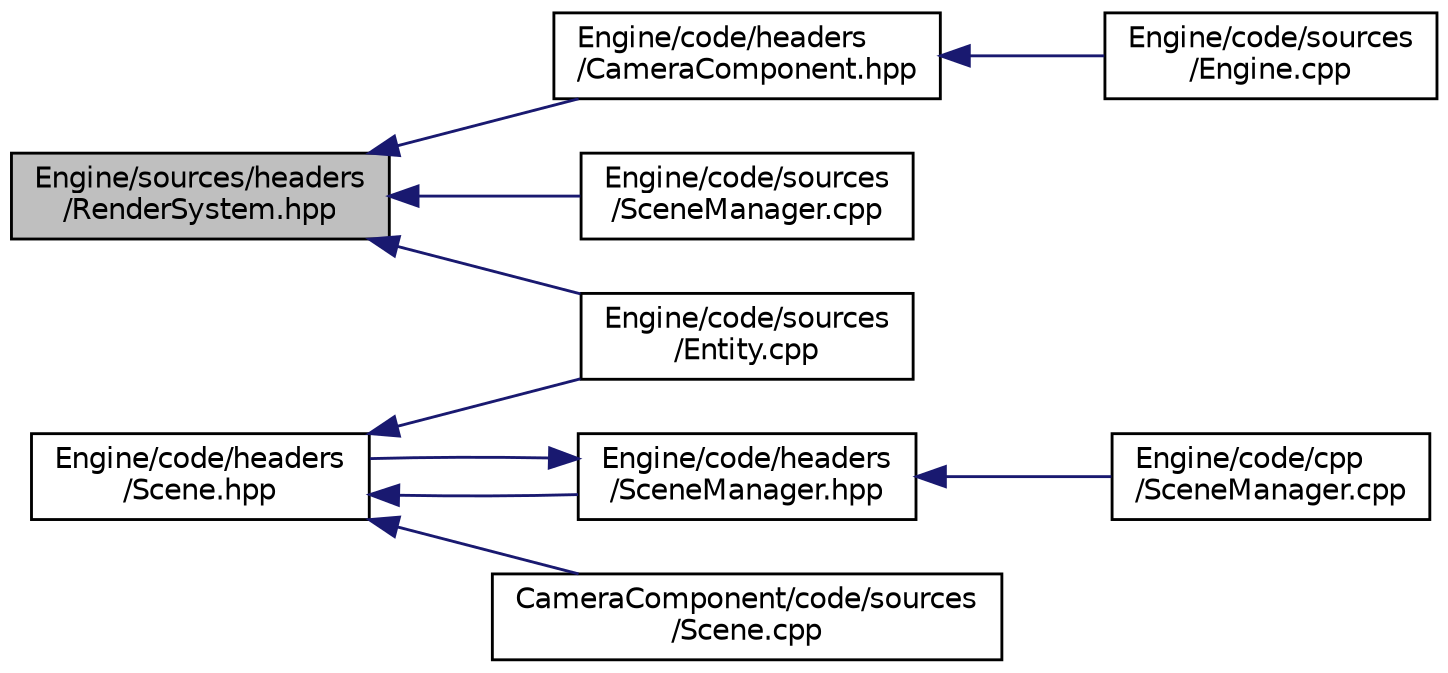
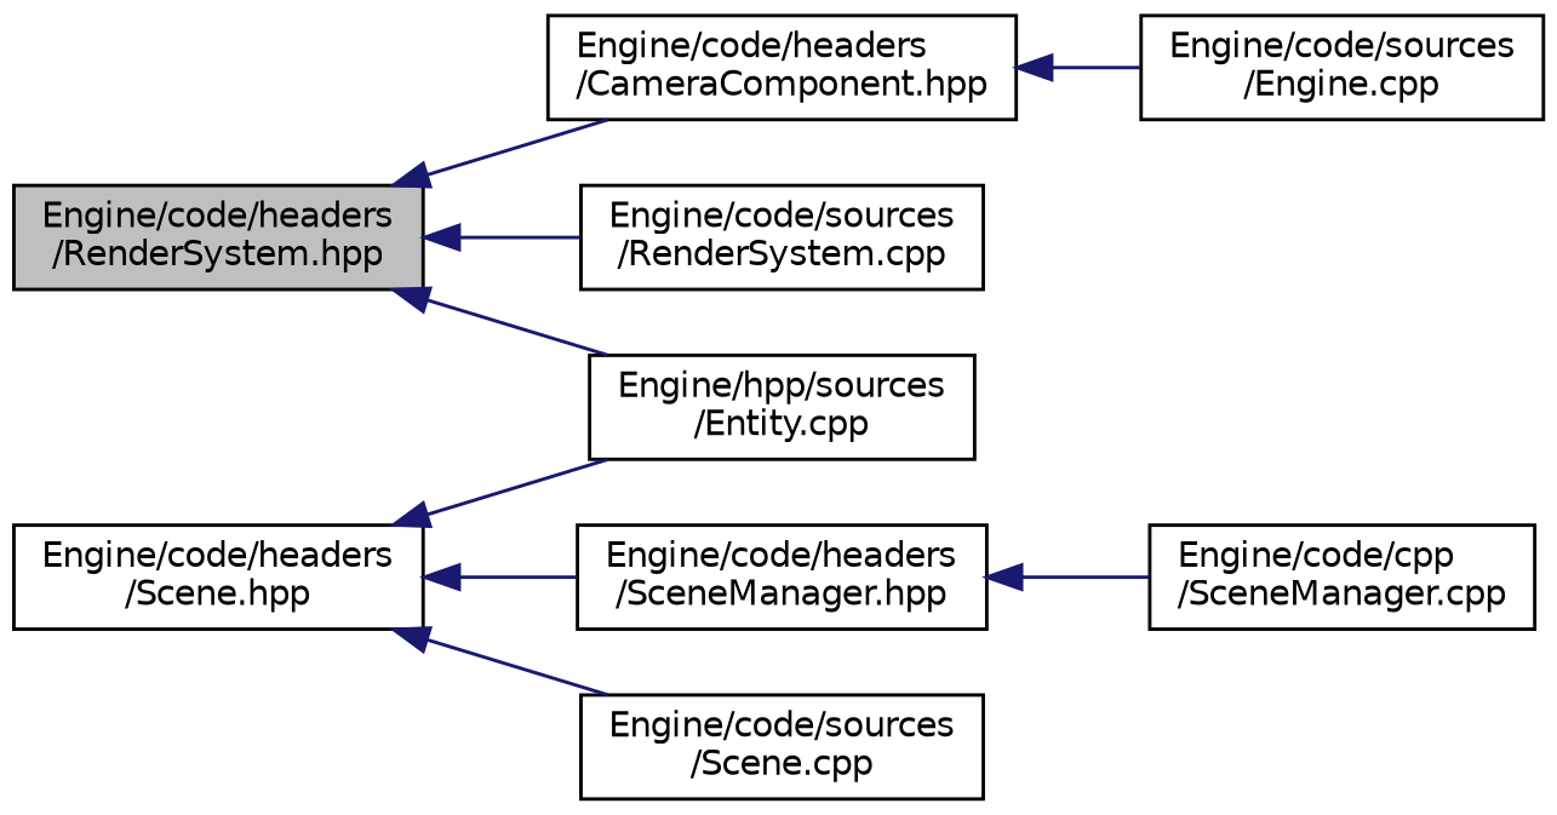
  digraph {
    rankdir=LR
    node [color=black fillcolor=white fontname=Helvetica fontsize=10 shape=record style=filled]
    edge [color=midnightblue dir=back fontname=Helvetica fontsize=10 labelfontname=Helvetica labelfontsize=10 style=solid]
-   n1 [fillcolor=grey75 fontcolor=black height=0.2 label="Engine/sources/headers\l/RenderSystem.hpp" width=0.4]
+   n1 [fillcolor=grey75 fontcolor=black height=0.2 label="Engine/code/headers\l/RenderSystem.hpp" width=0.4]
    n2 [height=0.2 label="Engine/code/headers\l/CameraComponent.hpp" width=0.4]
-   n3 [height=0.2 label="Engine/code/sources\l/SceneManager.cpp" width=0.4]
-   n4 [height=0.2 label="Engine/code/sources\l/Entity.cpp" width=0.4]
+   n3 [height=0.2 label="Engine/code/sources\l/RenderSystem.cpp" width=0.4]
+   n4 [height=0.2 label="Engine/hpp/sources\l/Entity.cpp" width=0.4]
    n5 [height=0.2 label="Engine/code/sources\l/Engine.cpp" width=0.4]
    n6 [height=0.2 label="Engine/code/headers\l/Scene.hpp" width=0.4]
    n7 [height=0.2 label="Engine/code/headers\l/SceneManager.hpp" width=0.4]
-   n8 [height=0.2 label="CameraComponent/code/sources\l/Scene.cpp" width=0.4]
+   n8 [height=0.2 label="Engine/code/sources\l/Scene.cpp" width=0.4]
    n9 [height=0.2 label="Engine/code/cpp\l/SceneManager.cpp" width=0.4]
    n1 -> n2
    n1 -> n3
    n1 -> n4
    n2 -> n5
    n6 -> n4
    n6 -> n7
    n6 -> n8
-   n7 -> n6
    n7 -> n9
  }
